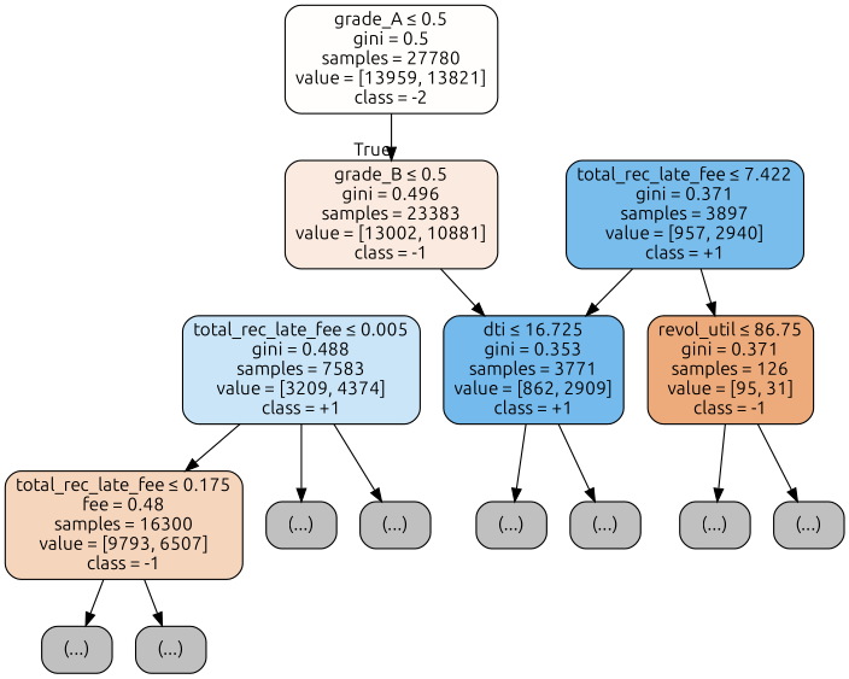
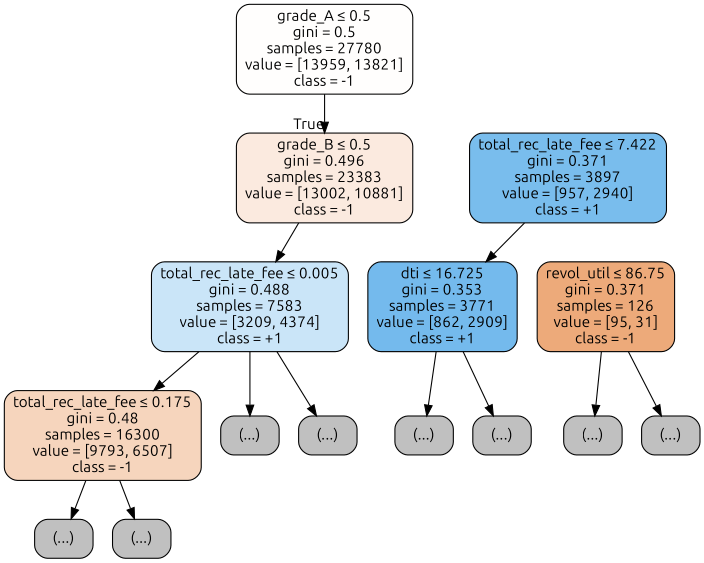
  digraph {
    fontname=Ubuntu
    node [color=black fillcolor="#C0C0C0" fontname=Ubuntu shape=box style="filled, rounded"]
    edge [fontname=Ubuntu]
-   n1 [fillcolor="#fffefd" label=<grade_A &le; 0.5<br/>gini = 0.5<br/>samples = 27780<br/>value = [13959, 13821]<br/>class = -2>]
+   n1 [fillcolor="#fffefd" label=<grade_A &le; 0.5<br/>gini = 0.5<br/>samples = 27780<br/>value = [13959, 13821]<br/>class = -1>]
    n2 [fillcolor="#fbeadf" label=<grade_B &le; 0.5<br/>gini = 0.496<br/>samples = 23383<br/>value = [13002, 10881]<br/>class = -1>]
    n3 [fillcolor="#cae5f8" label=<total_rec_late_fee &le; 0.005<br/>gini = 0.488<br/>samples = 7583<br/>value = [3209, 4374]<br/>class = +1>]
    n4 [fillcolor="#79bded" label=<total_rec_late_fee &le; 7.422<br/>gini = 0.371<br/>samples = 3897<br/>value = [957, 2940]<br/>class = +1>]
    n5 [fillcolor="#74baed" label=<dti &le; 16.725<br/>gini = 0.353<br/>samples = 3771<br/>value = [862, 2909]<br/>class = +1>]
    n6 [fillcolor="#edaa7a" label=<revol_util &le; 86.75<br/>gini = 0.371<br/>samples = 126<br/>value = [95, 31]<br/>class = -1>]
-   n7 [fillcolor="#f6d5bd" label=<total_rec_late_fee &le; 0.175<br/>fee = 0.48<br/>samples = 16300<br/>value = [9793, 6507]<br/>class = -1>]
+   n7 [fillcolor="#f6d5bd" label=<total_rec_late_fee &le; 0.175<br/>gini = 0.48<br/>samples = 16300<br/>value = [9793, 6507]<br/>class = -1>]
    n8 [label="(...)"]
    n9 [label="(...)"]
    n10 [label="(...)"]
    n11 [label="(...)"]
    n12 [label="(...)"]
    n13 [label="(...)"]
    n14 [label="(...)"]
    n15 [label="(...)"]
    n1 -> n2 [headlabel=True labelangle=45 labeldistance=2.5]
-   n2 -> n5
+   n2 -> n3
    n3 -> n7
    n3 -> n10
    n3 -> n11
    n4 -> n5
-   n4 -> n6
    n5 -> n12
    n5 -> n13
    n6 -> n14
    n6 -> n15
    n7 -> n8
    n7 -> n9
  }
